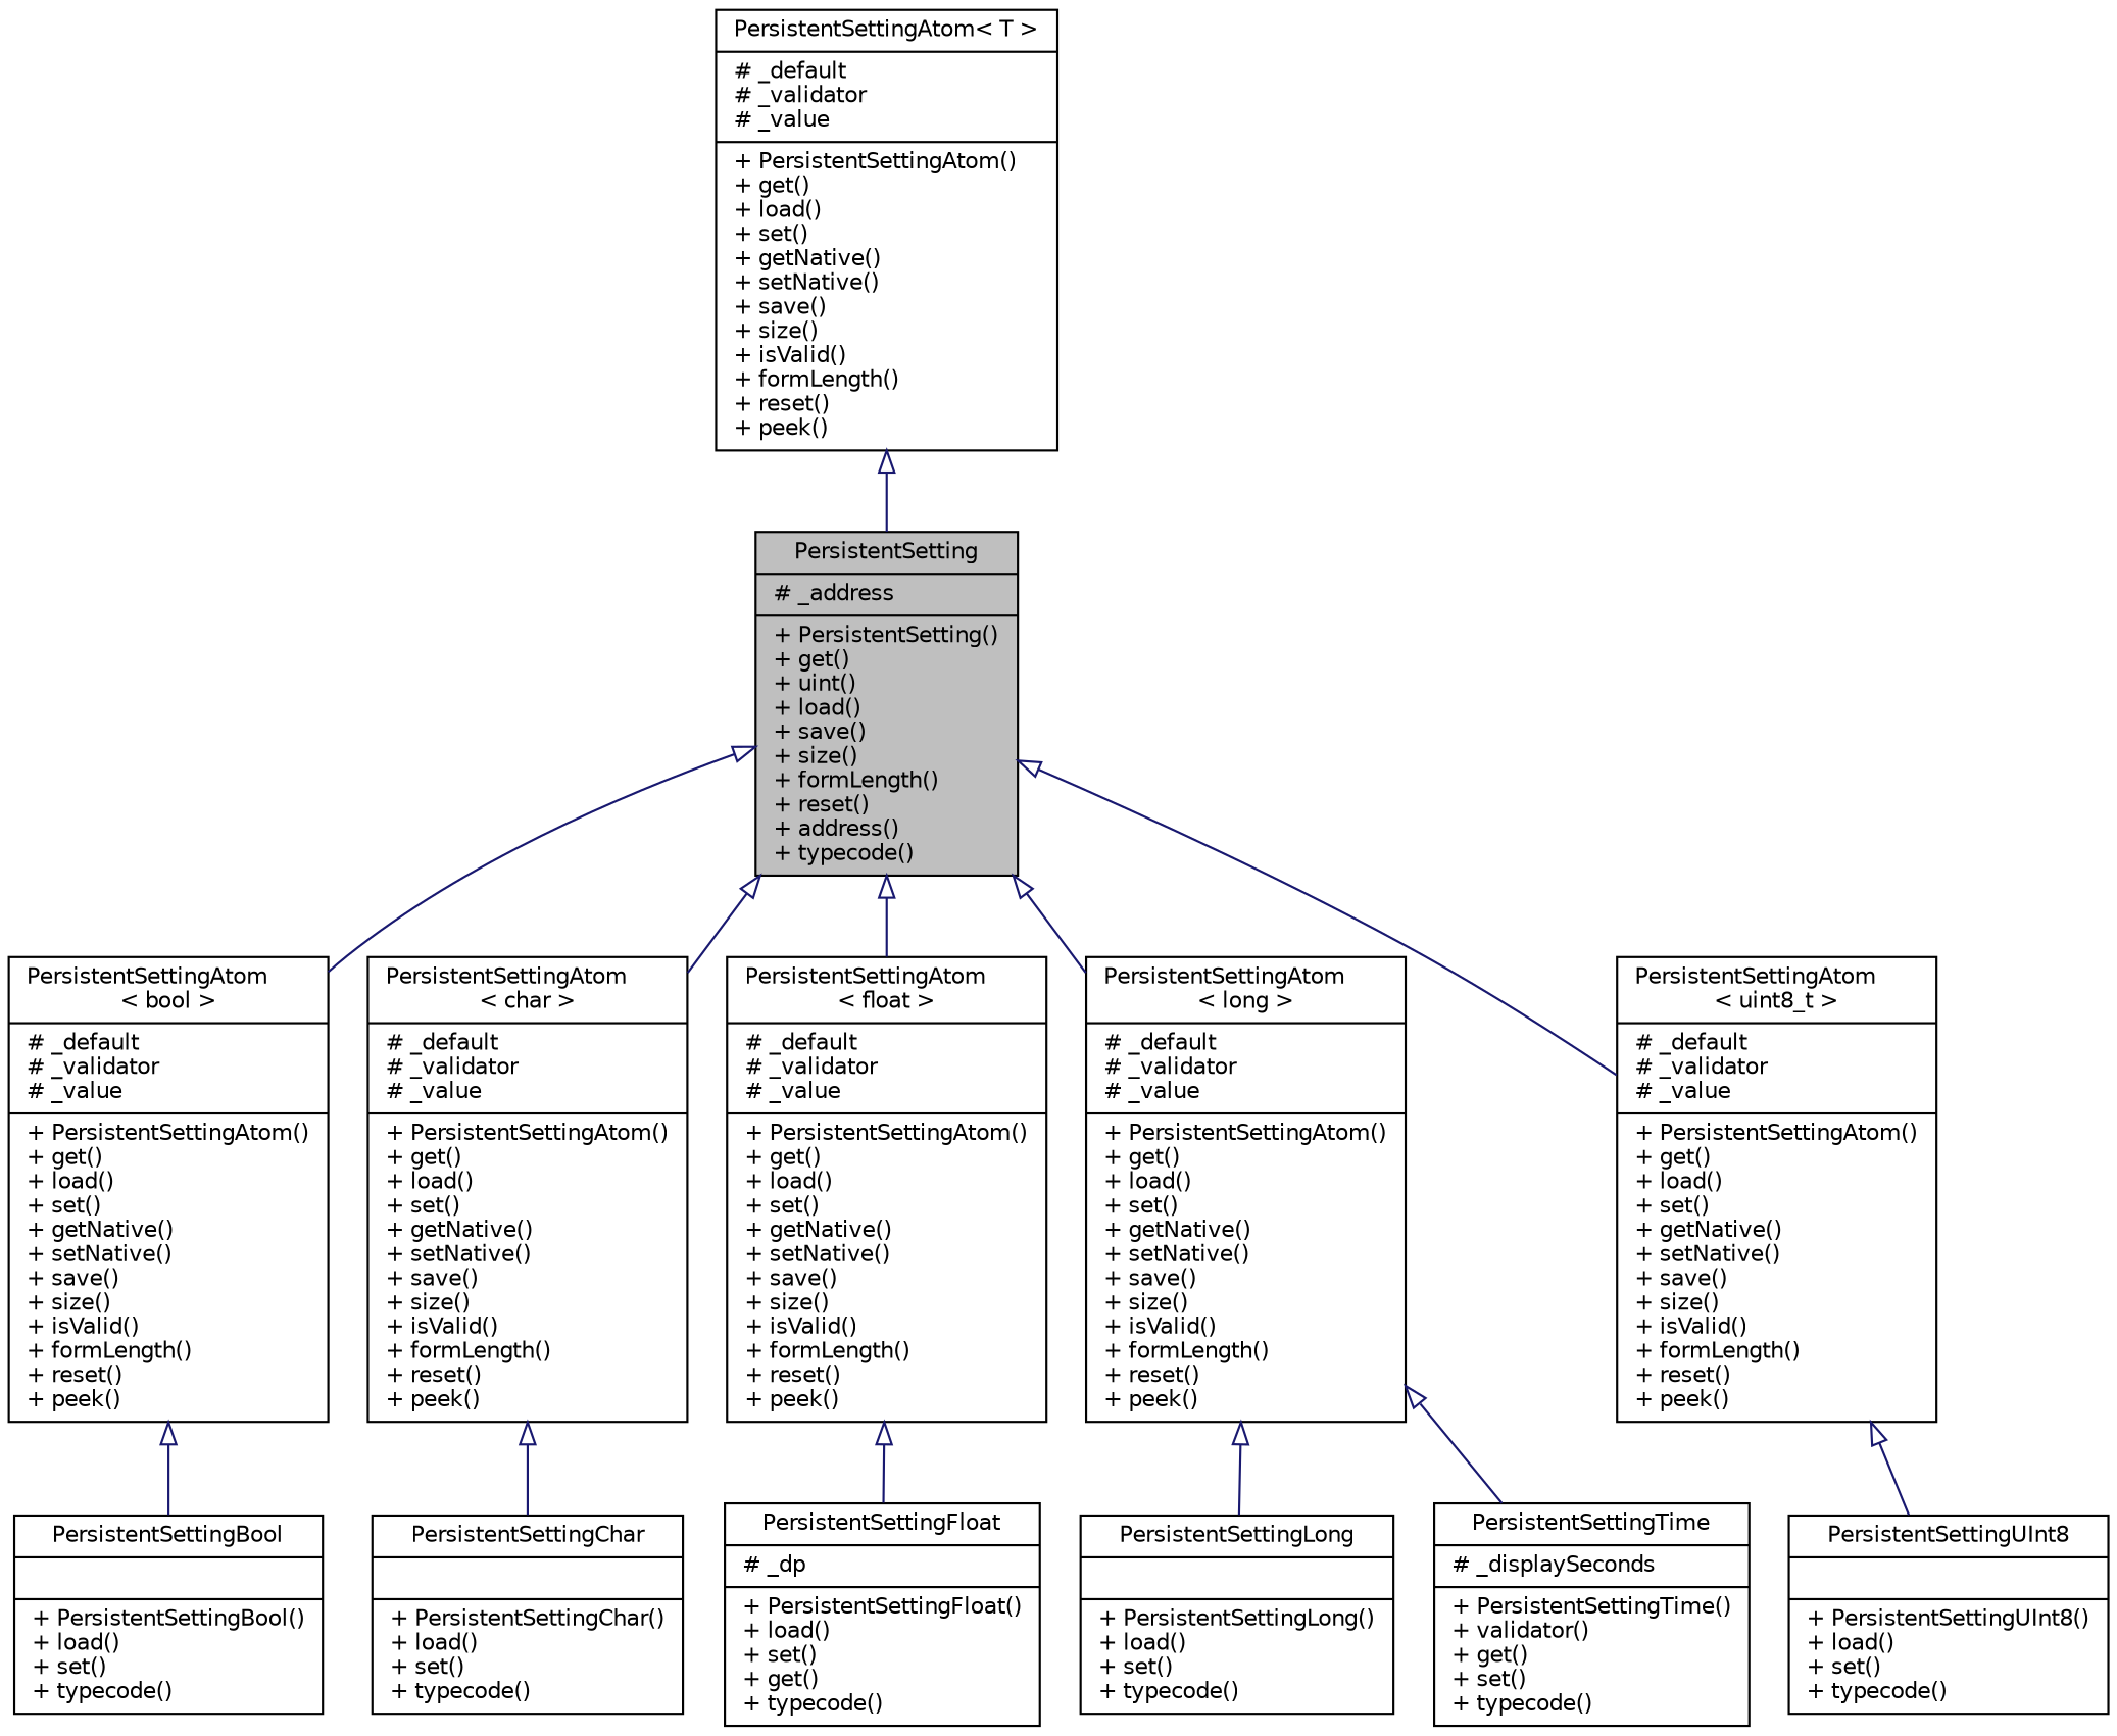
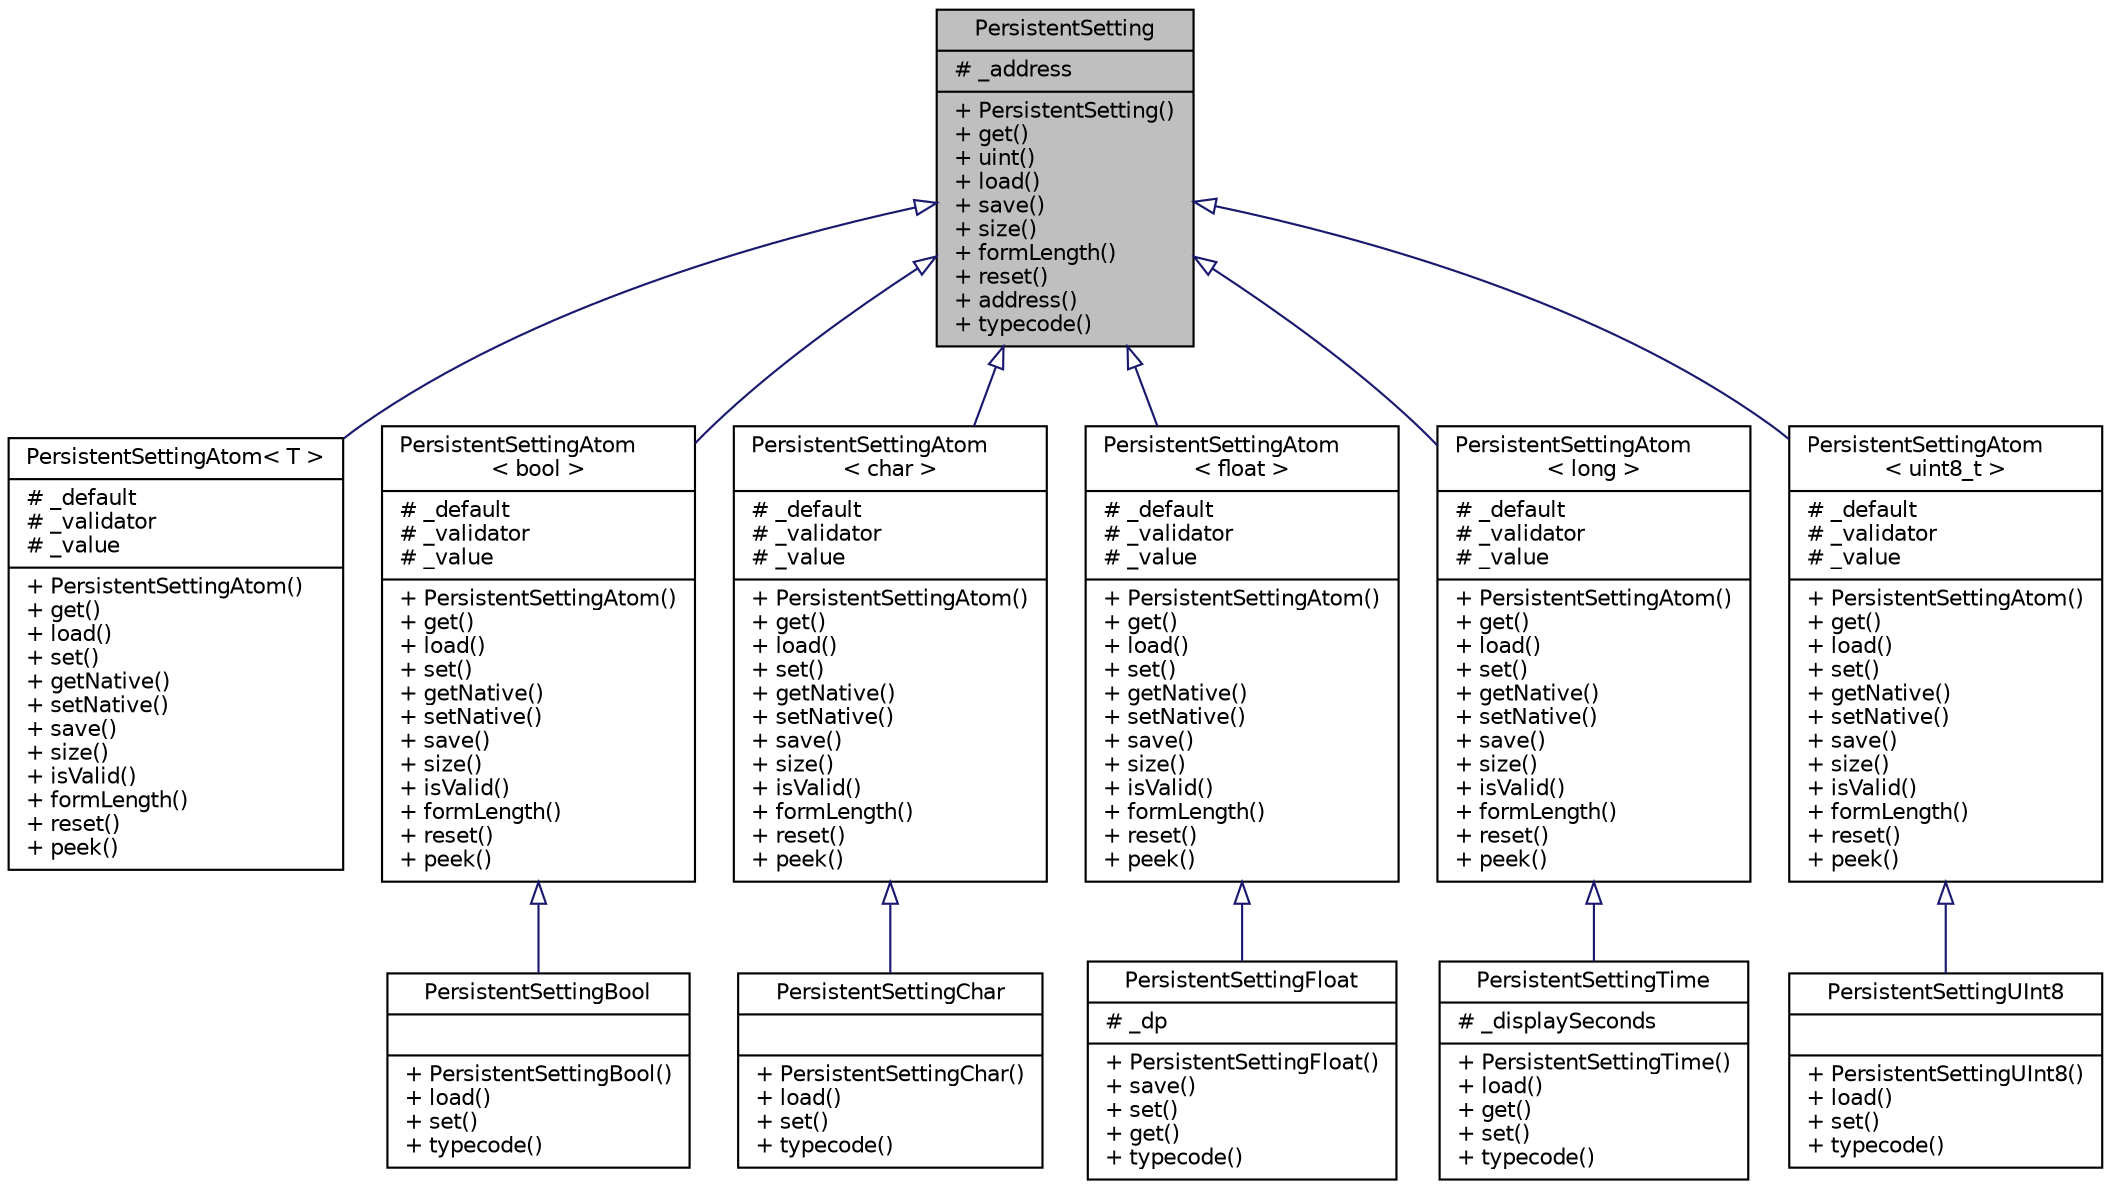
  digraph {
    node [color=black fillcolor=white fontname=Helvetica fontsize=10 shape=record style=filled]
    edge [arrowtail=onormal color=midnightblue dir=back fontname=Helvetica fontsize=10 labelfontname=Helvetica labelfontsize=10 style=solid]
    n1 [fillcolor=grey75 fontcolor=black height=0.2 label="{PersistentSetting\n|# _address\l|+ PersistentSetting()\l+ get()\l+ uint()\l+ load()\l+ save()\l+ size()\l+ formLength()\l+ reset()\l+ address()\l+ typecode()\l}" width=0.4]
    n2 [height=0.2 label="{PersistentSettingAtom\< T \>\n|# _default\l# _validator\l# _value\l|+ PersistentSettingAtom()\l+ get()\l+ load()\l+ set()\l+ getNative()\l+ setNative()\l+ save()\l+ size()\l+ isValid()\l+ formLength()\l+ reset()\l+ peek()\l}" width=0.4]
    n3 [height=0.2 label="{PersistentSettingAtom\l\< bool \>\n|# _default\l# _validator\l# _value\l|+ PersistentSettingAtom()\l+ get()\l+ load()\l+ set()\l+ getNative()\l+ setNative()\l+ save()\l+ size()\l+ isValid()\l+ formLength()\l+ reset()\l+ peek()\l}" width=0.4]
    n4 [height=0.2 label="{PersistentSettingAtom\l\< char \>\n|# _default\l# _validator\l# _value\l|+ PersistentSettingAtom()\l+ get()\l+ load()\l+ set()\l+ getNative()\l+ setNative()\l+ save()\l+ size()\l+ isValid()\l+ formLength()\l+ reset()\l+ peek()\l}" width=0.4]
    n5 [height=0.2 label="{PersistentSettingAtom\l\< float \>\n|# _default\l# _validator\l# _value\l|+ PersistentSettingAtom()\l+ get()\l+ load()\l+ set()\l+ getNative()\l+ setNative()\l+ save()\l+ size()\l+ isValid()\l+ formLength()\l+ reset()\l+ peek()\l}" width=0.4]
    n6 [height=0.2 label="{PersistentSettingAtom\l\< long \>\n|# _default\l# _validator\l# _value\l|+ PersistentSettingAtom()\l+ get()\l+ load()\l+ set()\l+ getNative()\l+ setNative()\l+ save()\l+ size()\l+ isValid()\l+ formLength()\l+ reset()\l+ peek()\l}" width=0.4]
    n7 [height=0.2 label="{PersistentSettingAtom\l\< uint8_t \>\n|# _default\l# _validator\l# _value\l|+ PersistentSettingAtom()\l+ get()\l+ load()\l+ set()\l+ getNative()\l+ setNative()\l+ save()\l+ size()\l+ isValid()\l+ formLength()\l+ reset()\l+ peek()\l}" width=0.4]
    n8 [height=0.2 label="{PersistentSettingBool\n||+ PersistentSettingBool()\l+ load()\l+ set()\l+ typecode()\l}" width=0.4]
    n9 [height=0.2 label="{PersistentSettingChar\n||+ PersistentSettingChar()\l+ load()\l+ set()\l+ typecode()\l}" width=0.4]
-   n10 [height=0.2 label="{PersistentSettingFloat\n|# _dp\l|+ PersistentSettingFloat()\l+ load()\l+ set()\l+ get()\l+ typecode()\l}" width=0.4]
-   n11 [height=0.2 label="{PersistentSettingLong\n||+ PersistentSettingLong()\l+ load()\l+ set()\l+ typecode()\l}" width=0.4]
-   n12 [height=0.2 label="{PersistentSettingTime\n|# _displaySeconds\l|+ PersistentSettingTime()\l+ validator()\l+ get()\l+ set()\l+ typecode()\l}" width=0.4]
+   n10 [height=0.2 label="{PersistentSettingFloat\n|# _dp\l|+ PersistentSettingFloat()\l+ save()\l+ set()\l+ get()\l+ typecode()\l}" width=0.4]
+   n12 [height=0.2 label="{PersistentSettingTime\n|# _displaySeconds\l|+ PersistentSettingTime()\l+ load()\l+ get()\l+ set()\l+ typecode()\l}" width=0.4]
    n13 [height=0.2 label="{PersistentSettingUInt8\n||+ PersistentSettingUInt8()\l+ load()\l+ set()\l+ typecode()\l}" width=0.4]
-   n2 -> n1
+   n1 -> n2
    n1 -> n3
    n1 -> n4
    n1 -> n5
    n1 -> n6
    n1 -> n7
    n3 -> n8
    n4 -> n9
    n5 -> n10
-   n6 -> n11
    n6 -> n12
    n7 -> n13
  }
